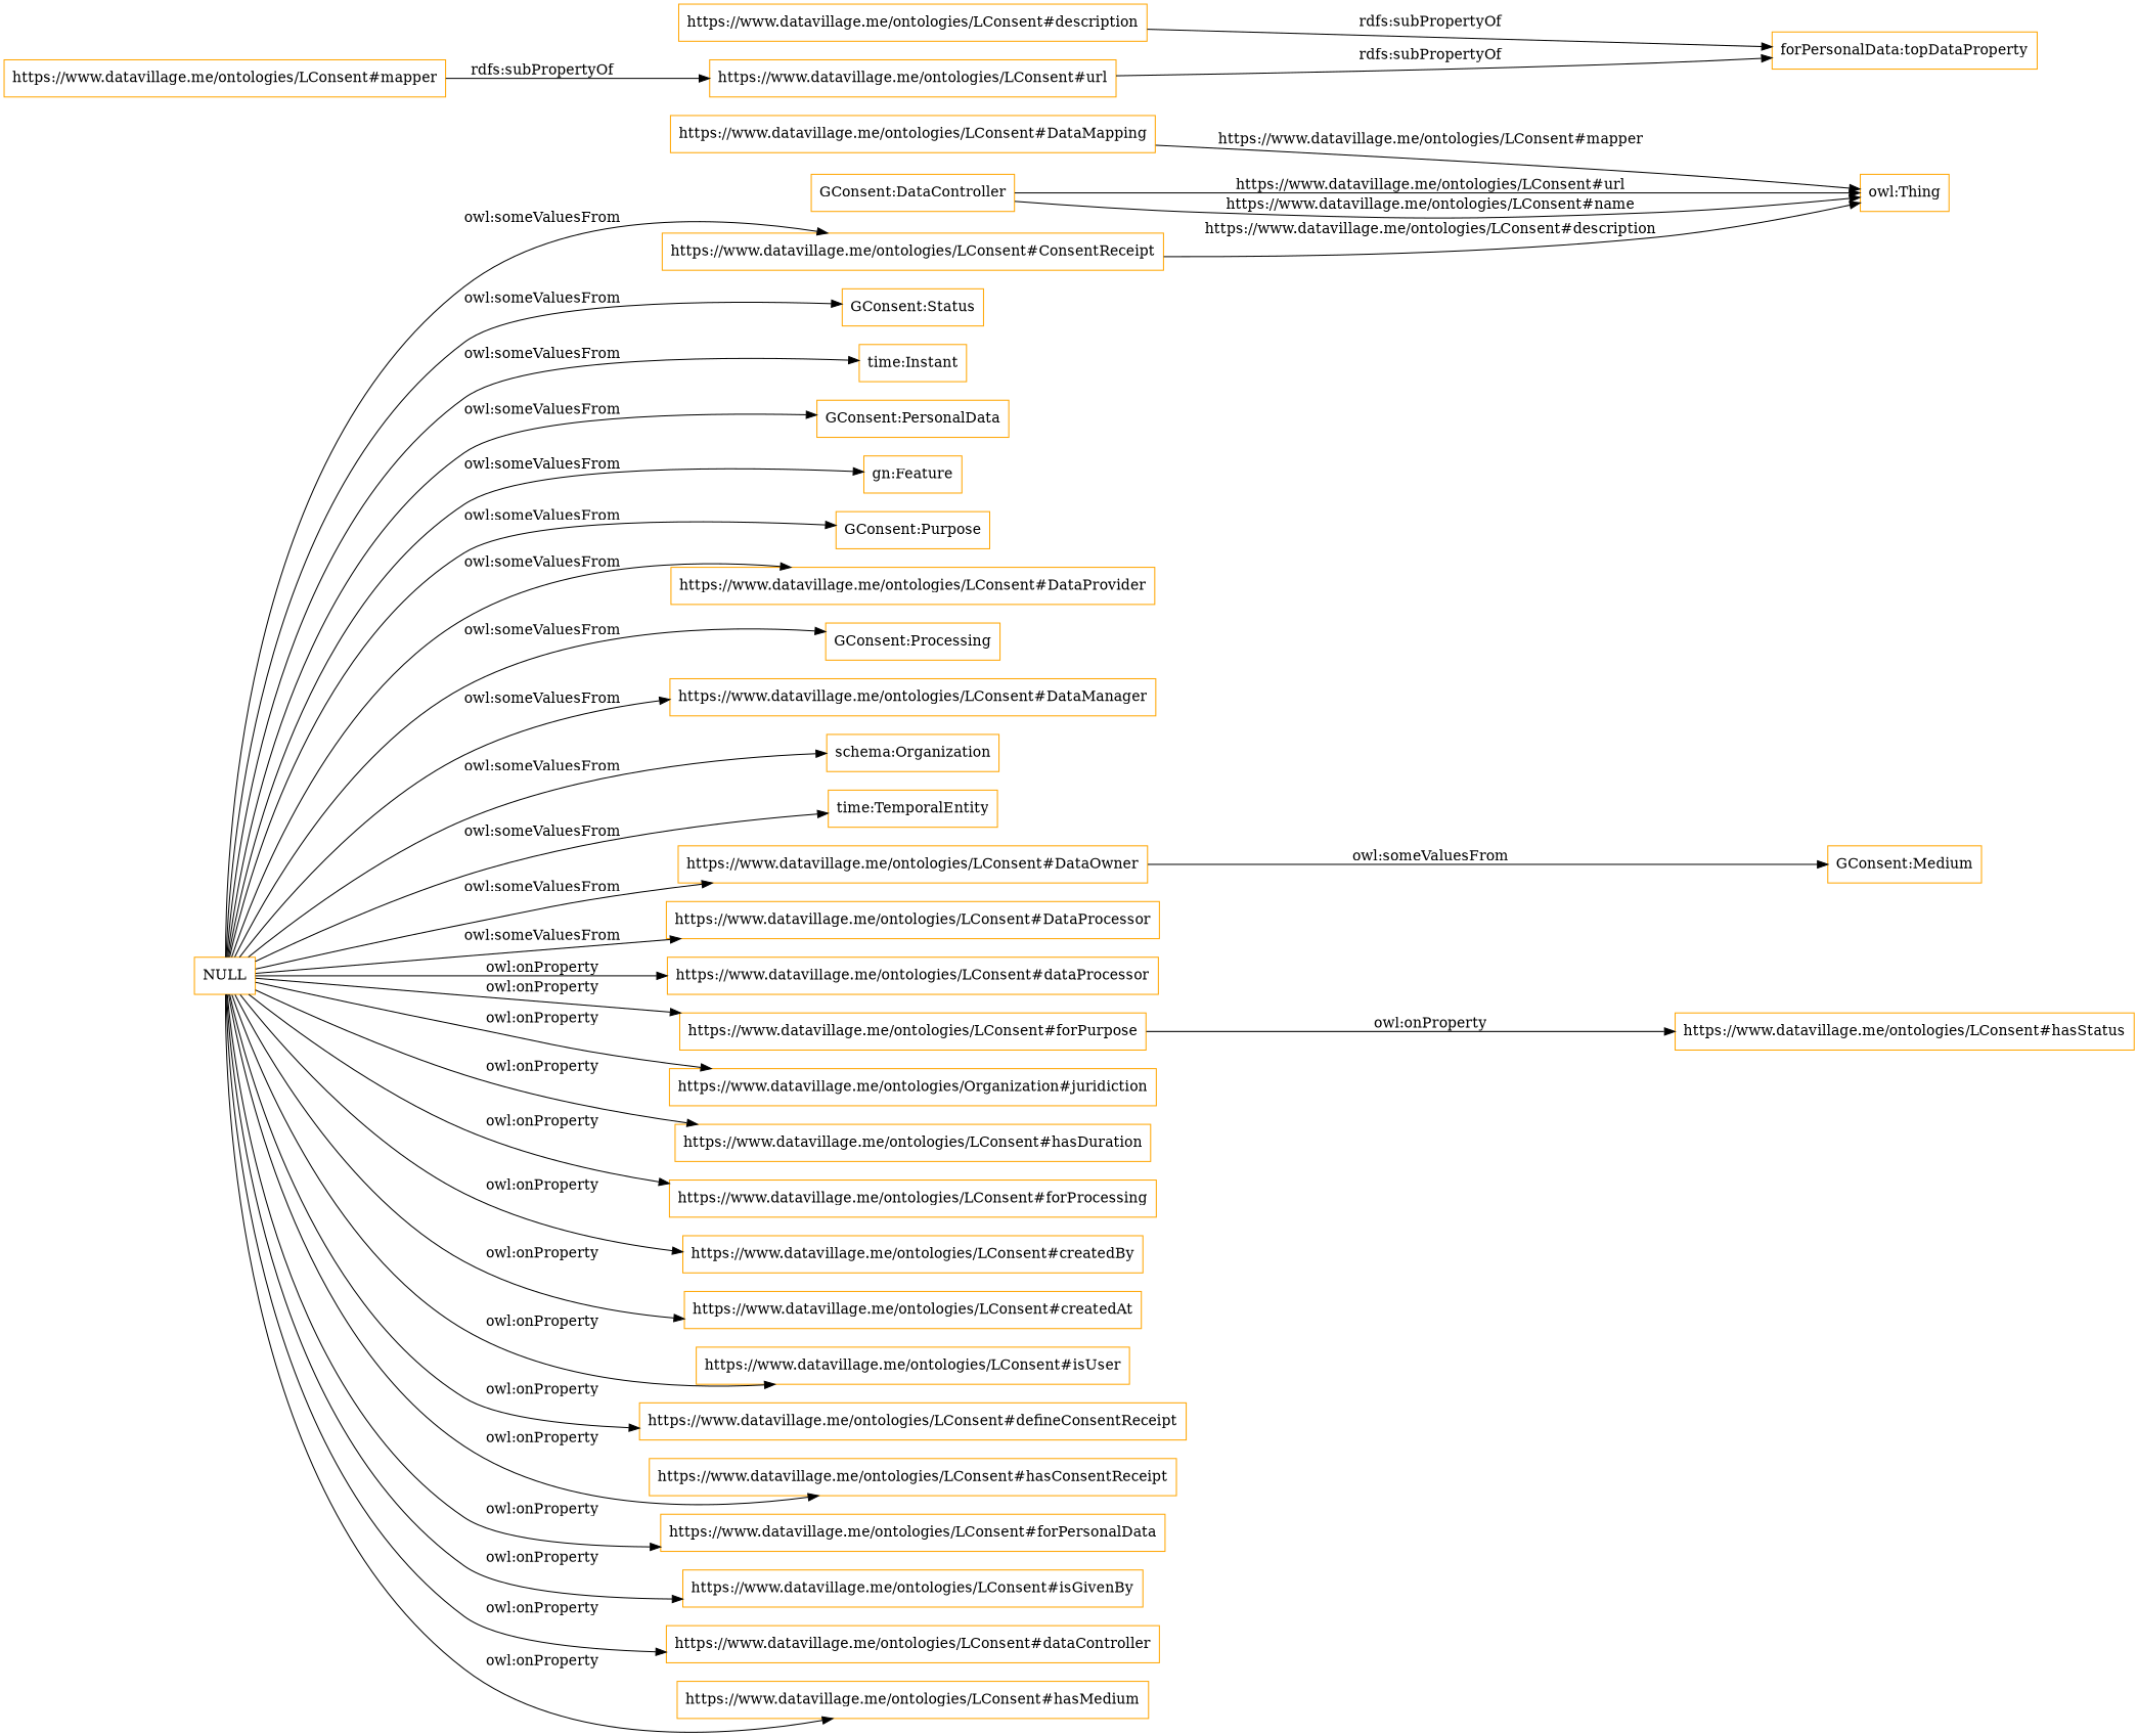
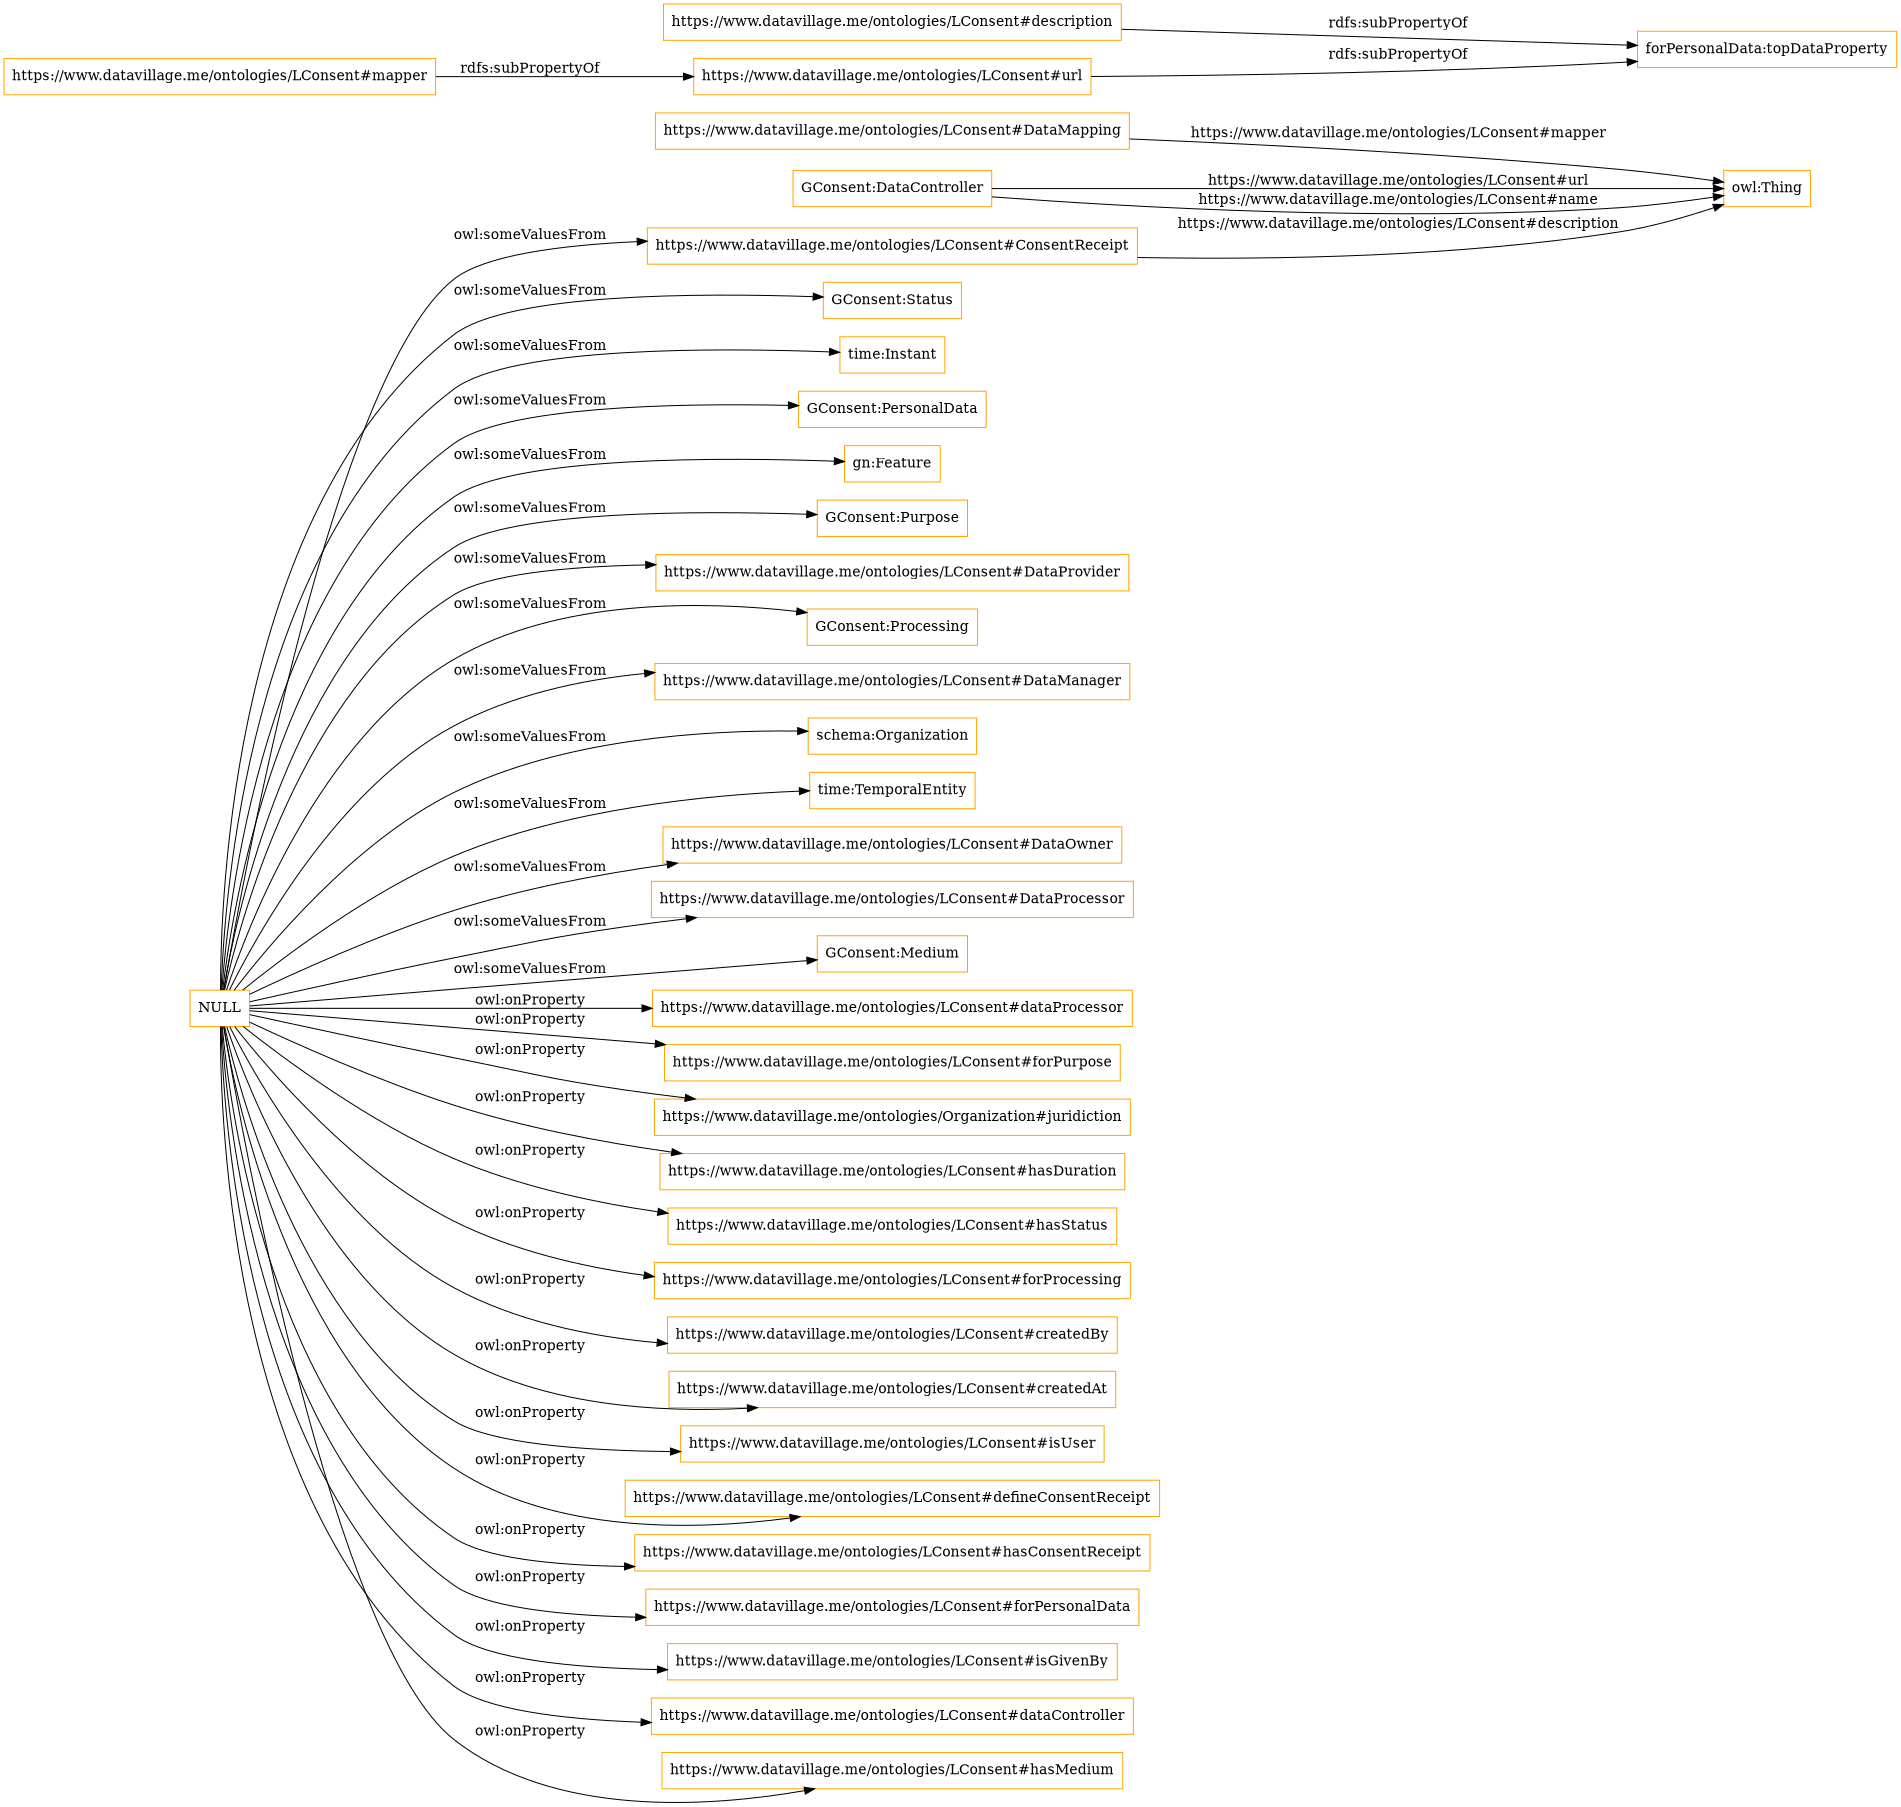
  digraph {
    rankdir=LR
    node [color=orange shape=rectangle]
    "https://www.datavillage.me/ontologies/LConsent#ConsentReceipt"
    "owl:Thing"
    "https://www.datavillage.me/ontologies/LConsent#DataMapping"
    "GConsent:DataController"
    n5 [label="forPersonalData:topDataProperty"]
    "https://www.datavillage.me/ontologies/LConsent#description"
    "https://www.datavillage.me/ontologies/LConsent#mapper"
    "https://www.datavillage.me/ontologies/LConsent#url"
    NULL
    "GConsent:Status"
    "time:Instant"
    "GConsent:PersonalData"
    "gn:Feature"
    "GConsent:Purpose"
    "https://www.datavillage.me/ontologies/LConsent#DataProvider"
    "GConsent:Processing"
    "https://www.datavillage.me/ontologies/LConsent#DataManager"
    "schema:Organization"
    "time:TemporalEntity"
    "https://www.datavillage.me/ontologies/LConsent#DataOwner"
    "https://www.datavillage.me/ontologies/LConsent#DataProcessor"
    "GConsent:Medium"
    "https://www.datavillage.me/ontologies/LConsent#dataProcessor"
    "https://www.datavillage.me/ontologies/LConsent#forPurpose"
    n25 [label="https://www.datavillage.me/ontologies/Organization#juridiction"]
    "https://www.datavillage.me/ontologies/LConsent#hasDuration"
    "https://www.datavillage.me/ontologies/LConsent#hasStatus"
    "https://www.datavillage.me/ontologies/LConsent#forProcessing"
    "https://www.datavillage.me/ontologies/LConsent#createdBy"
    "https://www.datavillage.me/ontologies/LConsent#createdAt"
    "https://www.datavillage.me/ontologies/LConsent#isUser"
    "https://www.datavillage.me/ontologies/LConsent#defineConsentReceipt"
    "https://www.datavillage.me/ontologies/LConsent#hasConsentReceipt"
    "https://www.datavillage.me/ontologies/LConsent#forPersonalData"
    "https://www.datavillage.me/ontologies/LConsent#isGivenBy"
    "https://www.datavillage.me/ontologies/LConsent#dataController"
    "https://www.datavillage.me/ontologies/LConsent#hasMedium"
    "https://www.datavillage.me/ontologies/LConsent#ConsentReceipt" -> "owl:Thing" [label="https://www.datavillage.me/ontologies/LConsent#description"]
    "https://www.datavillage.me/ontologies/LConsent#DataMapping" -> "owl:Thing" [label="https://www.datavillage.me/ontologies/LConsent#mapper"]
    "GConsent:DataController" -> "owl:Thing" [label="https://www.datavillage.me/ontologies/LConsent#url"]
    "GConsent:DataController" -> "owl:Thing" [label="https://www.datavillage.me/ontologies/LConsent#name"]
    "https://www.datavillage.me/ontologies/LConsent#description" -> n5 [label="rdfs:subPropertyOf"]
    "https://www.datavillage.me/ontologies/LConsent#mapper" -> "https://www.datavillage.me/ontologies/LConsent#url" [label="rdfs:subPropertyOf"]
    "https://www.datavillage.me/ontologies/LConsent#url" -> n5 [label="rdfs:subPropertyOf"]
    NULL -> "https://www.datavillage.me/ontologies/LConsent#ConsentReceipt" [label="owl:someValuesFrom"]
    NULL -> "GConsent:Status" [label="owl:someValuesFrom"]
    NULL -> "time:Instant" [label="owl:someValuesFrom"]
    NULL -> "GConsent:PersonalData" [label="owl:someValuesFrom"]
    NULL -> "gn:Feature" [label="owl:someValuesFrom"]
    NULL -> "GConsent:Purpose" [label="owl:someValuesFrom"]
    NULL -> "https://www.datavillage.me/ontologies/LConsent#DataProvider" [label="owl:someValuesFrom"]
    NULL -> "GConsent:Processing" [label="owl:someValuesFrom"]
    NULL -> "https://www.datavillage.me/ontologies/LConsent#DataManager" [label="owl:someValuesFrom"]
    NULL -> "schema:Organization" [label="owl:someValuesFrom"]
    NULL -> "time:TemporalEntity" [label="owl:someValuesFrom"]
    NULL -> "https://www.datavillage.me/ontologies/LConsent#DataOwner" [label="owl:someValuesFrom"]
    NULL -> "https://www.datavillage.me/ontologies/LConsent#DataProcessor" [label="owl:someValuesFrom"]
-   "https://www.datavillage.me/ontologies/LConsent#DataOwner" -> "GConsent:Medium" [label="owl:someValuesFrom"]
+   NULL -> "GConsent:Medium" [label="owl:someValuesFrom"]
    NULL -> "https://www.datavillage.me/ontologies/LConsent#dataProcessor" [label="owl:onProperty"]
    NULL -> "https://www.datavillage.me/ontologies/LConsent#forPurpose" [label="owl:onProperty"]
    NULL -> n25 [label="owl:onProperty"]
    NULL -> "https://www.datavillage.me/ontologies/LConsent#hasDuration" [label="owl:onProperty"]
-   "https://www.datavillage.me/ontologies/LConsent#forPurpose" -> "https://www.datavillage.me/ontologies/LConsent#hasStatus" [label="owl:onProperty"]
+   NULL -> "https://www.datavillage.me/ontologies/LConsent#hasStatus" [label="owl:onProperty"]
    NULL -> "https://www.datavillage.me/ontologies/LConsent#forProcessing" [label="owl:onProperty"]
    NULL -> "https://www.datavillage.me/ontologies/LConsent#createdBy" [label="owl:onProperty"]
    NULL -> "https://www.datavillage.me/ontologies/LConsent#createdAt" [label="owl:onProperty"]
    NULL -> "https://www.datavillage.me/ontologies/LConsent#isUser" [label="owl:onProperty"]
    NULL -> "https://www.datavillage.me/ontologies/LConsent#defineConsentReceipt" [label="owl:onProperty"]
    NULL -> "https://www.datavillage.me/ontologies/LConsent#hasConsentReceipt" [label="owl:onProperty"]
    NULL -> "https://www.datavillage.me/ontologies/LConsent#forPersonalData" [label="owl:onProperty"]
    NULL -> "https://www.datavillage.me/ontologies/LConsent#isGivenBy" [label="owl:onProperty"]
    NULL -> "https://www.datavillage.me/ontologies/LConsent#dataController" [label="owl:onProperty"]
    NULL -> "https://www.datavillage.me/ontologies/LConsent#hasMedium" [label="owl:onProperty"]
  }
